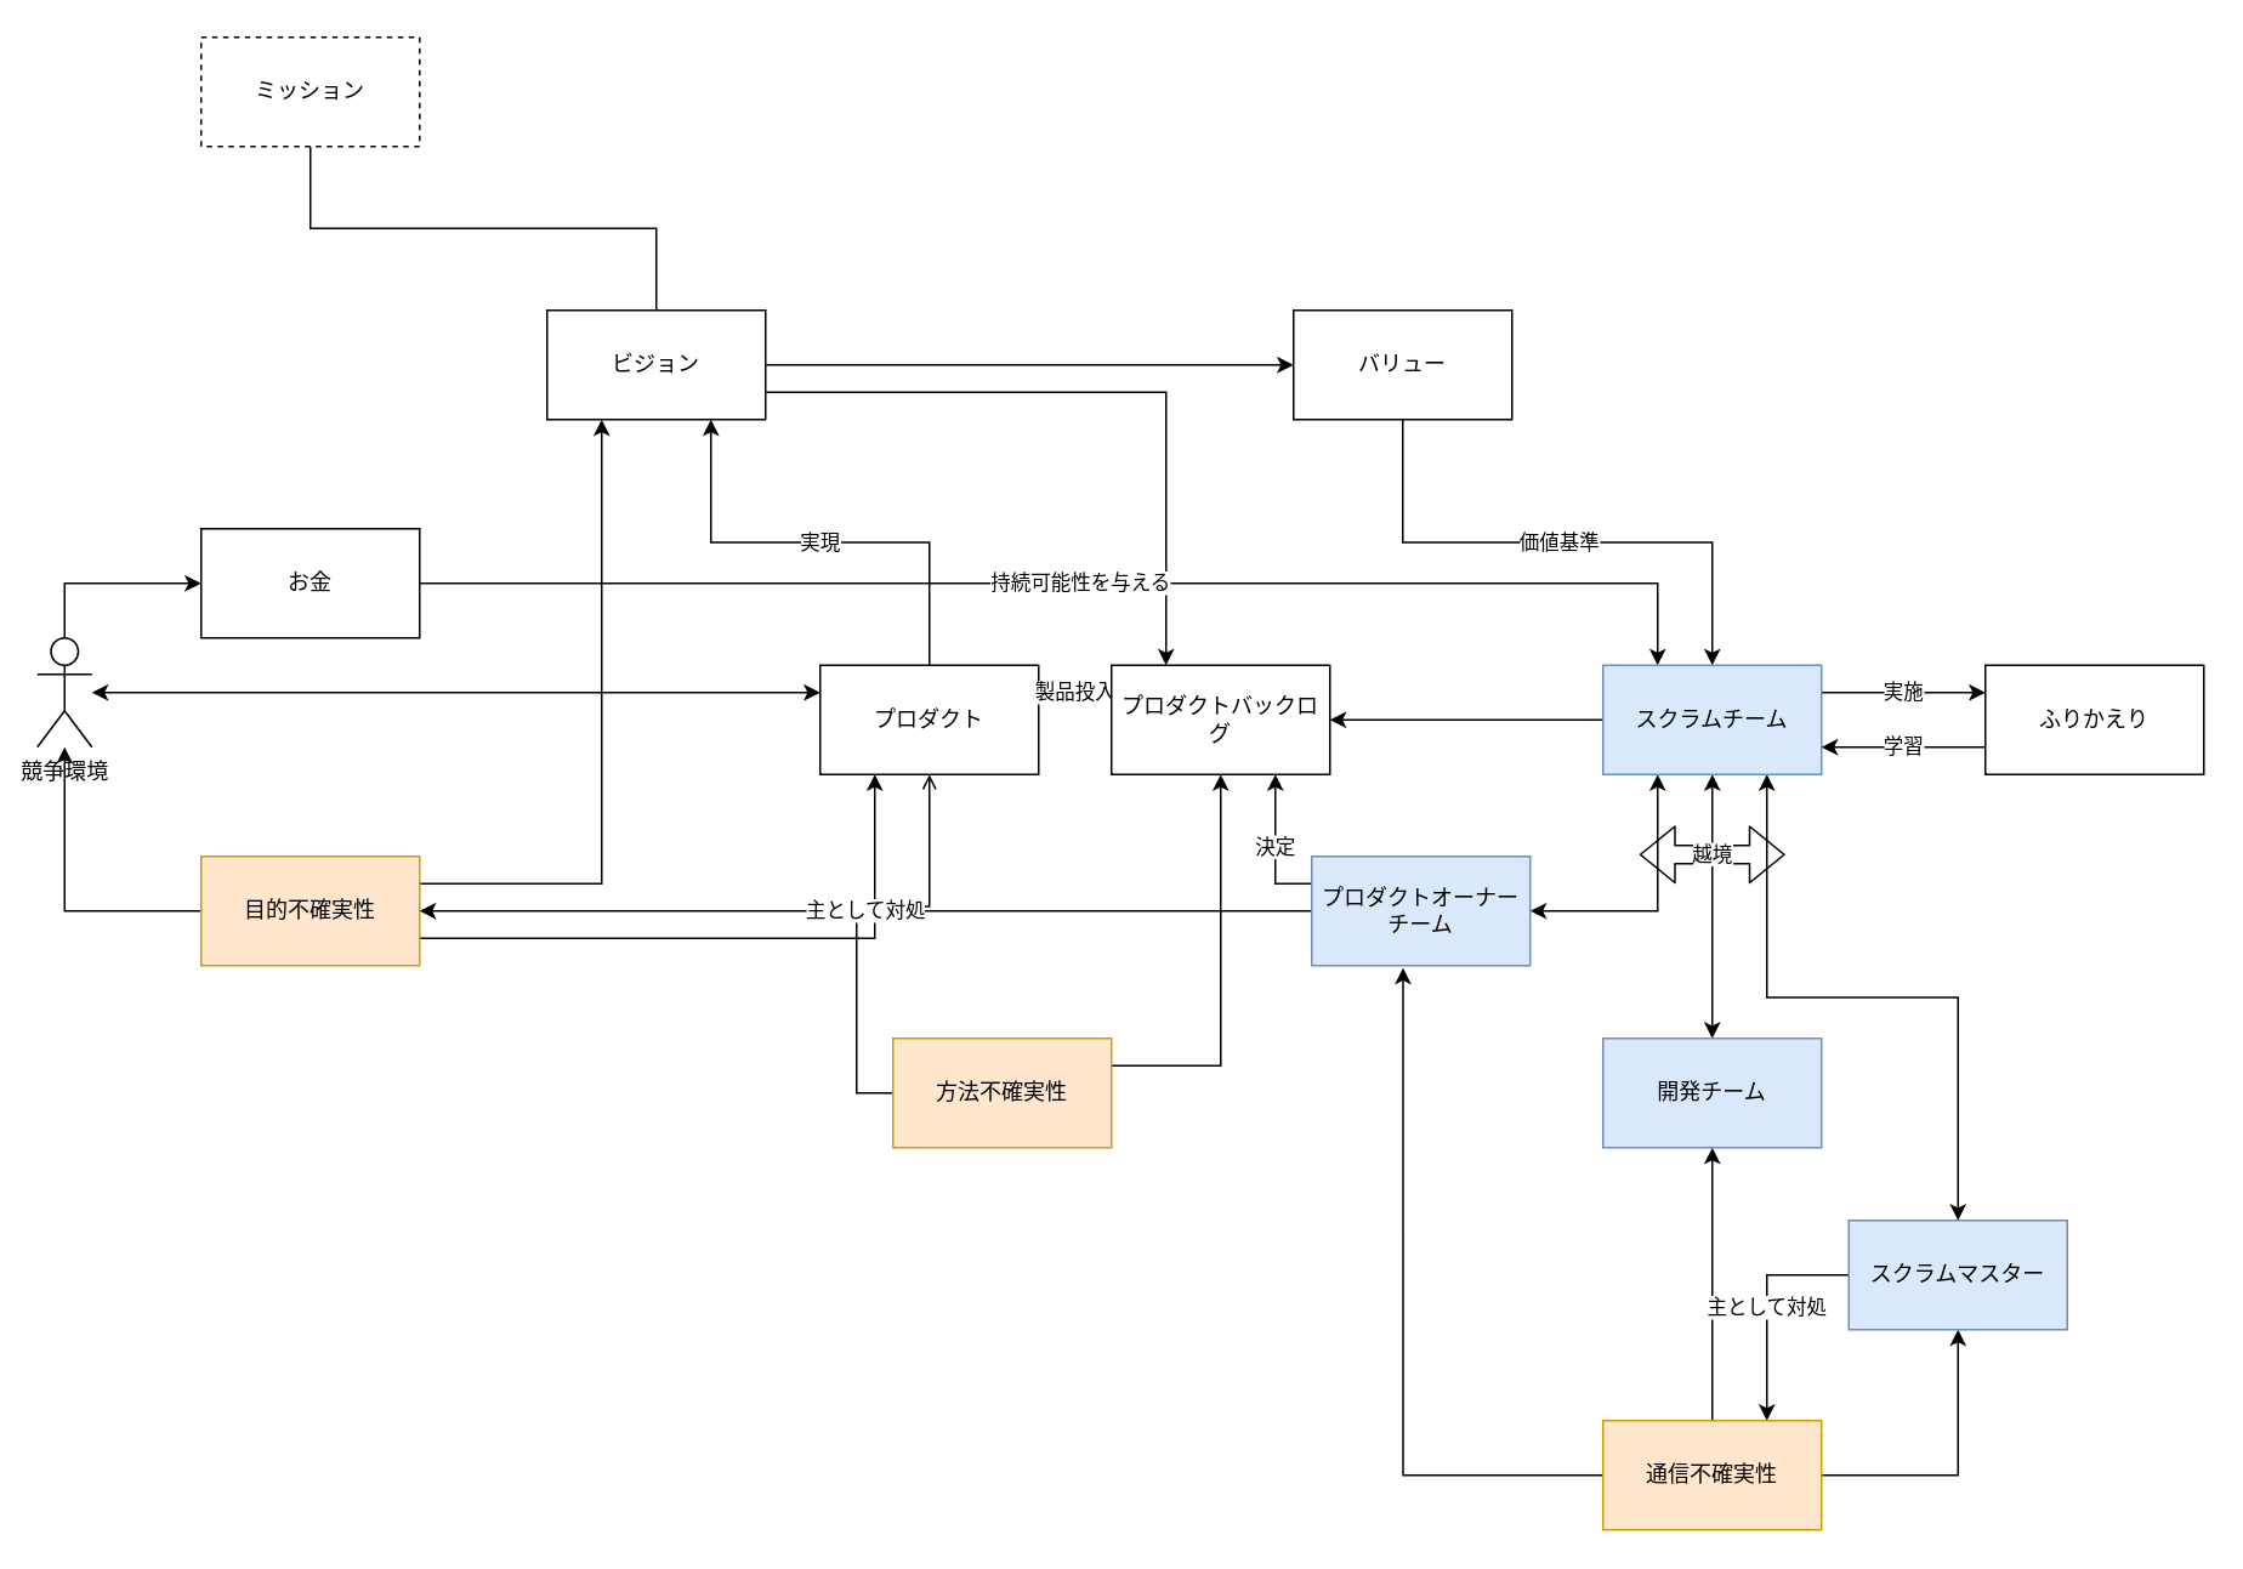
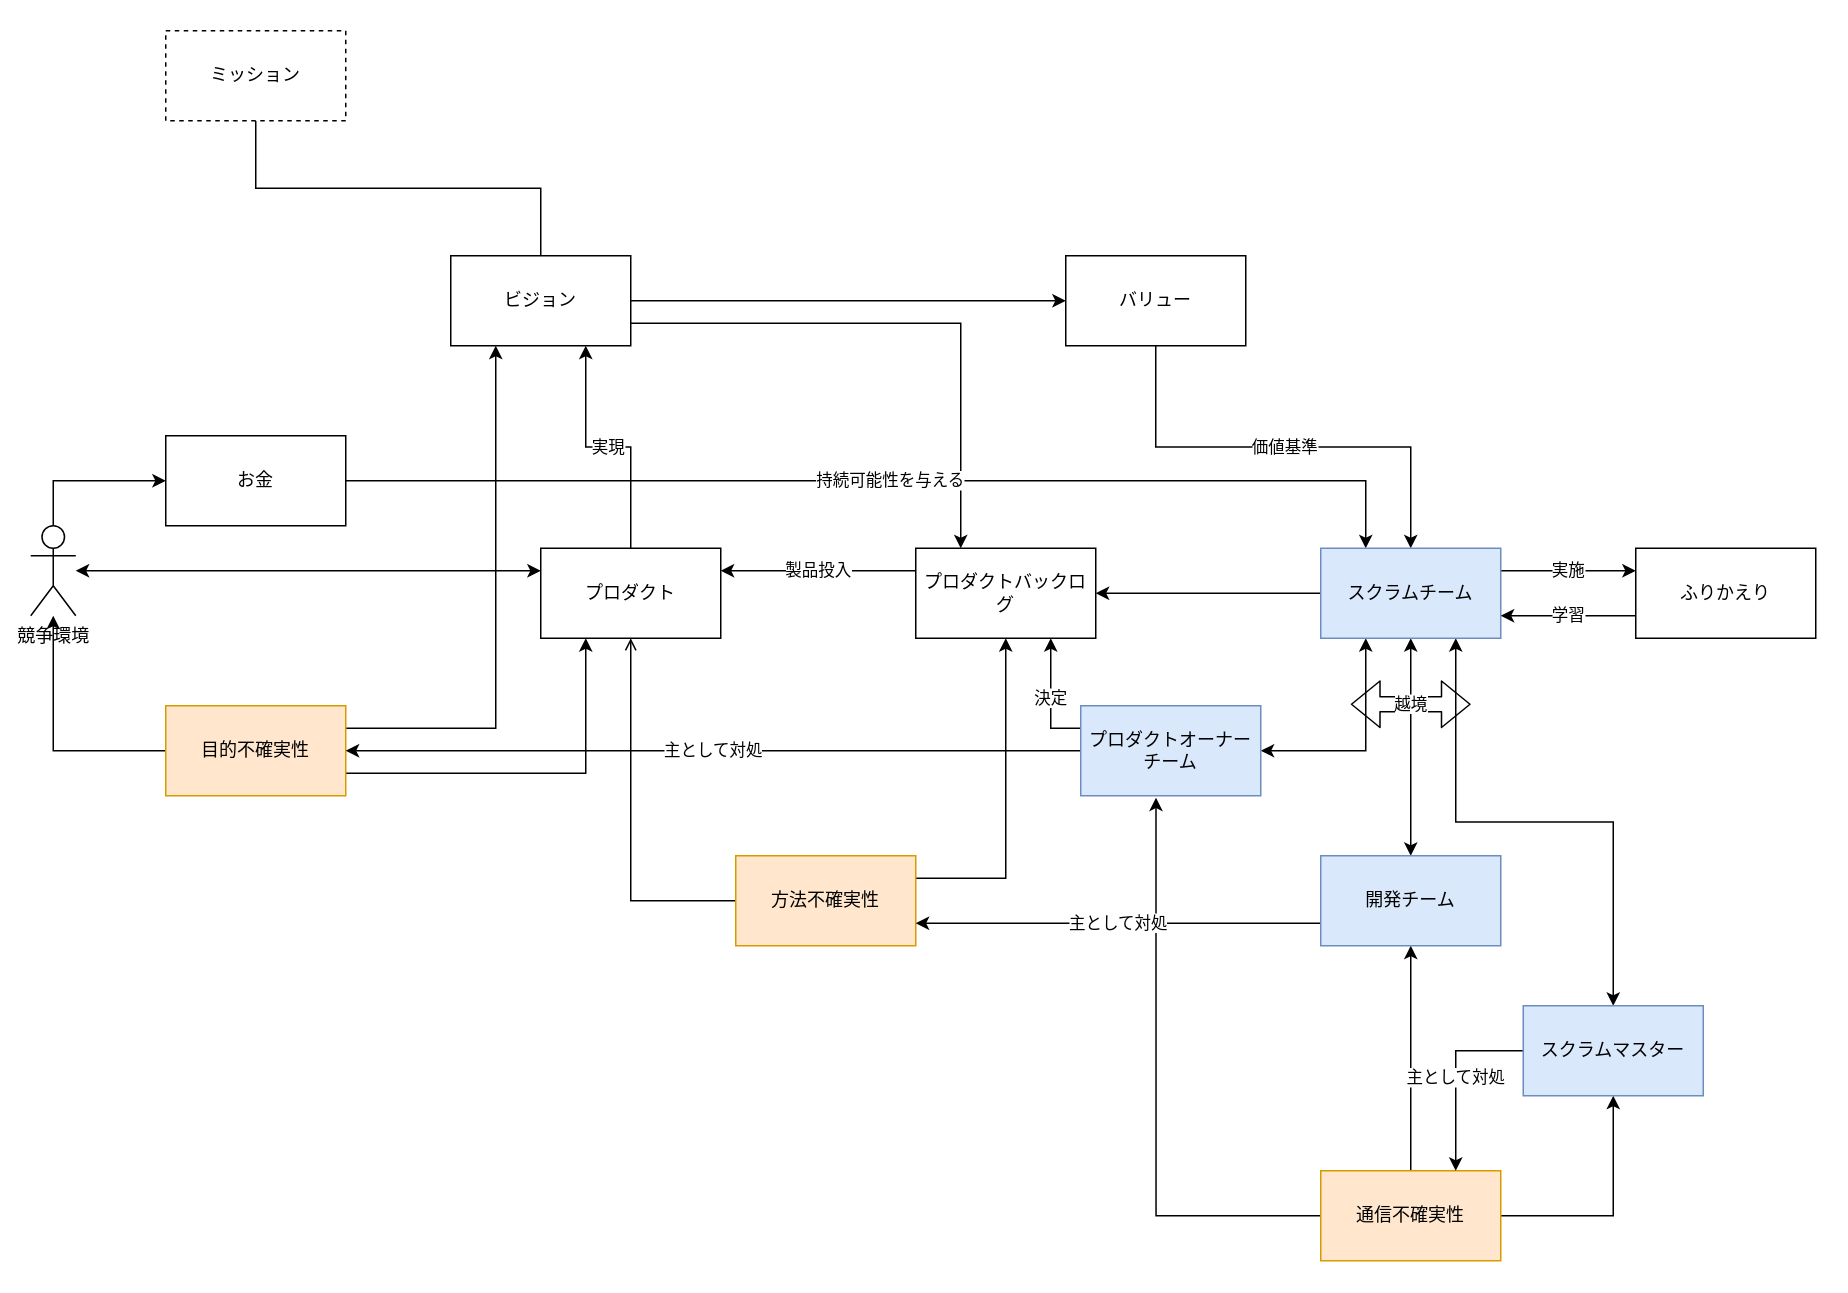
  <mxCell id="0" />
  <mxCell id="1" parent="0" />
  <mxCell id="2" style="edgeStyle=orthogonalEdgeStyle;rounded=0;orthogonalLoop=1;jettySize=auto;html=1;entryX=0;entryY=0.25;entryDx=0;entryDy=0;startArrow=classic;startFill=1;" edge="1" parent="1" source="4" target="13"><mxGeometry relative="1" as="geometry" /></mxCell>
  <mxCell id="3" style="edgeStyle=orthogonalEdgeStyle;rounded=0;orthogonalLoop=1;jettySize=auto;html=1;exitX=0.5;exitY=0;exitDx=0;exitDy=0;exitPerimeter=0;entryX=0;entryY=0.5;entryDx=0;entryDy=0;startArrow=none;startFill=0;" edge="1" parent="1" source="4" target="15"><mxGeometry relative="1" as="geometry" /></mxCell>
  <mxCell id="4" value="競争環境" style="shape=umlActor;verticalLabelPosition=bottom;verticalAlign=top;html=1;outlineConnect=0;" vertex="1" parent="1"><mxGeometry x="20" y="350" width="30" height="60" as="geometry" /></mxCell>
  <mxCell id="5" style="edgeStyle=orthogonalEdgeStyle;rounded=0;orthogonalLoop=1;jettySize=auto;html=1;exitX=0.5;exitY=1;exitDx=0;exitDy=0;endArrow=none;" edge="1" parent="1" source="6" target="9"><mxGeometry relative="1" as="geometry" /></mxCell>
  <mxCell id="6" value="ミッション" style="rounded=0;whiteSpace=wrap;html=1;dashed=1;" vertex="1" parent="1"><mxGeometry x="110" y="20" width="120" height="60" as="geometry" /></mxCell>
  <mxCell id="7" style="edgeStyle=orthogonalEdgeStyle;rounded=0;orthogonalLoop=1;jettySize=auto;html=1;exitX=1;exitY=0.5;exitDx=0;exitDy=0;entryX=0;entryY=0.5;entryDx=0;entryDy=0;" edge="1" parent="1" source="9" target="11"><mxGeometry relative="1" as="geometry" /></mxCell>
  <mxCell id="8" style="edgeStyle=orthogonalEdgeStyle;rounded=0;orthogonalLoop=1;jettySize=auto;html=1;exitX=1;exitY=0.75;exitDx=0;exitDy=0;entryX=0.25;entryY=0;entryDx=0;entryDy=0;startArrow=none;startFill=0;" edge="1" parent="1" source="9" target="28"><mxGeometry relative="1" as="geometry" /></mxCell>
  <mxCell id="9" value="ビジョン" style="rounded=0;whiteSpace=wrap;html=1;" vertex="1" parent="1"><mxGeometry x="300" y="170" width="120" height="60" as="geometry" /></mxCell>
  <mxCell id="10" value="価値基準" style="edgeStyle=orthogonalEdgeStyle;rounded=0;orthogonalLoop=1;jettySize=auto;html=1;exitX=0.5;exitY=1;exitDx=0;exitDy=0;entryX=0.5;entryY=0;entryDx=0;entryDy=0;" edge="1" parent="1" source="11" target="41"><mxGeometry relative="1" as="geometry" /></mxCell>
  <mxCell id="11" value="バリュー" style="rounded=0;whiteSpace=wrap;html=1;" vertex="1" parent="1"><mxGeometry x="710" y="170" width="120" height="60" as="geometry" /></mxCell>
  <mxCell id="12" value="実現" style="edgeStyle=orthogonalEdgeStyle;rounded=0;orthogonalLoop=1;jettySize=auto;html=1;exitX=0.5;exitY=0;exitDx=0;exitDy=0;entryX=0.75;entryY=1;entryDx=0;entryDy=0;" edge="1" parent="1" source="13" target="9"><mxGeometry relative="1" as="geometry" /></mxCell>
- <mxCell id="13" value="プロダクト" style="rounded=0;whiteSpace=wrap;html=1;" vertex="1" parent="1"><mxGeometry x="450" y="365" width="120" height="60" as="geometry" /></mxCell>
+ <mxCell id="13" value="プロダクト" style="rounded=0;whiteSpace=wrap;html=1;" vertex="1" parent="1"><mxGeometry x="360" y="365" width="120" height="60" as="geometry" /></mxCell>
  <mxCell id="14" value="持続可能性を与える" style="edgeStyle=orthogonalEdgeStyle;rounded=0;orthogonalLoop=1;jettySize=auto;html=1;exitX=1;exitY=0.5;exitDx=0;exitDy=0;startArrow=none;startFill=0;entryX=0.25;entryY=0;entryDx=0;entryDy=0;" edge="1" parent="1" source="15" target="41"><mxGeometry relative="1" as="geometry"><mxPoint x="870" y="320" as="targetPoint" /></mxGeometry></mxCell>
  <mxCell id="15" value="お金" style="rounded=0;whiteSpace=wrap;html=1;" vertex="1" parent="1"><mxGeometry x="110" y="290" width="120" height="60" as="geometry" /></mxCell>
  <mxCell id="16" style="edgeStyle=orthogonalEdgeStyle;rounded=0;orthogonalLoop=1;jettySize=auto;html=1;exitX=0;exitY=0.5;exitDx=0;exitDy=0;" edge="1" parent="1" source="19" target="4"><mxGeometry relative="1" as="geometry"><mxPoint x="60" y="380" as="targetPoint" /></mxGeometry></mxCell>
  <mxCell id="17" style="edgeStyle=orthogonalEdgeStyle;rounded=0;orthogonalLoop=1;jettySize=auto;html=1;exitX=1;exitY=0.25;exitDx=0;exitDy=0;entryX=0.25;entryY=1;entryDx=0;entryDy=0;" edge="1" parent="1" source="19" target="9"><mxGeometry relative="1" as="geometry" /></mxCell>
  <mxCell id="18" style="edgeStyle=orthogonalEdgeStyle;rounded=0;orthogonalLoop=1;jettySize=auto;html=1;exitX=1;exitY=0.75;exitDx=0;exitDy=0;entryX=0.25;entryY=1;entryDx=0;entryDy=0;" edge="1" parent="1" source="19" target="13"><mxGeometry relative="1" as="geometry" /></mxCell>
  <mxCell id="19" value="目的不確実性" style="rounded=0;whiteSpace=wrap;html=1;fillColor=#ffe6cc;strokeColor=#d79b00;" vertex="1" parent="1"><mxGeometry x="110" y="470" width="120" height="60" as="geometry" /></mxCell>
  <mxCell id="20" style="edgeStyle=orthogonalEdgeStyle;rounded=0;orthogonalLoop=1;jettySize=auto;html=1;exitX=0;exitY=0.5;exitDx=0;exitDy=0;entryX=0.5;entryY=1;entryDx=0;entryDy=0;endArrow=open;" edge="1" parent="1" source="22" target="13"><mxGeometry relative="1" as="geometry" /></mxCell>
  <mxCell id="21" style="edgeStyle=orthogonalEdgeStyle;rounded=0;orthogonalLoop=1;jettySize=auto;html=1;exitX=1;exitY=0.25;exitDx=0;exitDy=0;entryX=0.5;entryY=1;entryDx=0;entryDy=0;" edge="1" parent="1" source="22" target="28"><mxGeometry relative="1" as="geometry" /></mxCell>
  <mxCell id="22" value="方法不確実性" style="rounded=0;whiteSpace=wrap;html=1;fillColor=#ffe6cc;strokeColor=#d79b00;" vertex="1" parent="1"><mxGeometry x="490" y="570" width="120" height="60" as="geometry" /></mxCell>
  <mxCell id="23" style="edgeStyle=orthogonalEdgeStyle;rounded=0;orthogonalLoop=1;jettySize=auto;html=1;exitX=0;exitY=0.5;exitDx=0;exitDy=0;entryX=0.418;entryY=1.021;entryDx=0;entryDy=0;entryPerimeter=0;" edge="1" parent="1" source="26" target="32"><mxGeometry relative="1" as="geometry" /></mxCell>
  <mxCell id="24" style="edgeStyle=orthogonalEdgeStyle;rounded=0;orthogonalLoop=1;jettySize=auto;html=1;exitX=0.5;exitY=0;exitDx=0;exitDy=0;entryX=0.5;entryY=1;entryDx=0;entryDy=0;" edge="1" parent="1" source="26" target="35"><mxGeometry relative="1" as="geometry" /></mxCell>
  <mxCell id="25" style="edgeStyle=orthogonalEdgeStyle;rounded=0;orthogonalLoop=1;jettySize=auto;html=1;exitX=1;exitY=0.5;exitDx=0;exitDy=0;entryX=0.5;entryY=1;entryDx=0;entryDy=0;" edge="1" parent="1" source="26" target="38"><mxGeometry relative="1" as="geometry" /></mxCell>
  <mxCell id="26" value="通信不確実性" style="rounded=0;whiteSpace=wrap;html=1;fillColor=#ffe6cc;strokeColor=#d79b00;" vertex="1" parent="1"><mxGeometry x="880" y="780" width="120" height="60" as="geometry" /></mxCell>
  <mxCell id="27" value="製品投入" style="edgeStyle=orthogonalEdgeStyle;rounded=0;orthogonalLoop=1;jettySize=auto;html=1;exitX=0;exitY=0.25;exitDx=0;exitDy=0;entryX=1;entryY=0.25;entryDx=0;entryDy=0;" edge="1" parent="1" source="28" target="13"><mxGeometry relative="1" as="geometry" /></mxCell>
  <mxCell id="28" value="プロダクトバックログ" style="rounded=0;whiteSpace=wrap;html=1;" vertex="1" parent="1"><mxGeometry x="610" y="365" width="120" height="60" as="geometry" /></mxCell>
  <mxCell id="29" value="主として対処" style="edgeStyle=orthogonalEdgeStyle;rounded=0;orthogonalLoop=1;jettySize=auto;html=1;exitX=0;exitY=0.5;exitDx=0;exitDy=0;entryX=1;entryY=0.5;entryDx=0;entryDy=0;" edge="1" parent="1" source="32" target="19"><mxGeometry relative="1" as="geometry" /></mxCell>
  <mxCell id="30" style="edgeStyle=orthogonalEdgeStyle;rounded=0;orthogonalLoop=1;jettySize=auto;html=1;exitX=1;exitY=0.5;exitDx=0;exitDy=0;entryX=0.25;entryY=1;entryDx=0;entryDy=0;startArrow=classic;startFill=1;" edge="1" parent="1" source="32" target="41"><mxGeometry relative="1" as="geometry" /></mxCell>
  <mxCell id="31" value="決定" style="edgeStyle=orthogonalEdgeStyle;rounded=0;orthogonalLoop=1;jettySize=auto;html=1;exitX=0;exitY=0.25;exitDx=0;exitDy=0;entryX=0.75;entryY=1;entryDx=0;entryDy=0;" edge="1" parent="1" source="32" target="28"><mxGeometry relative="1" as="geometry" /></mxCell>
  <mxCell id="32" value="プロダクトオーナーチーム" style="rounded=0;whiteSpace=wrap;html=1;fillColor=#dae8fc;strokeColor=#6c8ebf;" vertex="1" parent="1"><mxGeometry x="720" y="470" width="120" height="60" as="geometry" /></mxCell>
+ <mxCell id="33" value="主として対処" style="edgeStyle=orthogonalEdgeStyle;rounded=0;orthogonalLoop=1;jettySize=auto;html=1;exitX=0;exitY=0.75;exitDx=0;exitDy=0;entryX=1;entryY=0.75;entryDx=0;entryDy=0;" edge="1" parent="1" source="35" target="22"><mxGeometry relative="1" as="geometry" /></mxCell>
  <mxCell id="34" style="edgeStyle=orthogonalEdgeStyle;rounded=0;orthogonalLoop=1;jettySize=auto;html=1;exitX=0.5;exitY=0;exitDx=0;exitDy=0;entryX=0.5;entryY=1;entryDx=0;entryDy=0;startArrow=classic;startFill=1;" edge="1" parent="1" source="35" target="41"><mxGeometry relative="1" as="geometry" /></mxCell>
  <mxCell id="35" value="開発チーム" style="rounded=0;whiteSpace=wrap;html=1;fillColor=#dae8fc;strokeColor=#6c8ebf;" vertex="1" parent="1"><mxGeometry x="880" y="570" width="120" height="60" as="geometry" /></mxCell>
  <mxCell id="36" value="主として対処" style="edgeStyle=orthogonalEdgeStyle;rounded=0;orthogonalLoop=1;jettySize=auto;html=1;exitX=0;exitY=0.5;exitDx=0;exitDy=0;entryX=0.75;entryY=0;entryDx=0;entryDy=0;" edge="1" parent="1" source="38" target="26"><mxGeometry relative="1" as="geometry" /></mxCell>
  <mxCell id="37" style="edgeStyle=orthogonalEdgeStyle;rounded=0;orthogonalLoop=1;jettySize=auto;html=1;exitX=0.5;exitY=0;exitDx=0;exitDy=0;entryX=0.75;entryY=1;entryDx=0;entryDy=0;startArrow=classic;startFill=1;" edge="1" parent="1" source="38" target="41"><mxGeometry relative="1" as="geometry" /></mxCell>
  <mxCell id="38" value="スクラムマスター" style="rounded=0;whiteSpace=wrap;html=1;fillColor=#dae8fc;strokeColor=#6c8ebf;" vertex="1" parent="1"><mxGeometry x="1015" y="670" width="120" height="60" as="geometry" /></mxCell>
  <mxCell id="39" style="edgeStyle=orthogonalEdgeStyle;rounded=0;orthogonalLoop=1;jettySize=auto;html=1;exitX=0;exitY=0.5;exitDx=0;exitDy=0;entryX=1;entryY=0.5;entryDx=0;entryDy=0;startArrow=none;startFill=0;" edge="1" parent="1" source="41" target="28"><mxGeometry relative="1" as="geometry" /></mxCell>
  <mxCell id="40" value="実施" style="edgeStyle=orthogonalEdgeStyle;rounded=0;orthogonalLoop=1;jettySize=auto;html=1;exitX=1;exitY=0.25;exitDx=0;exitDy=0;entryX=0;entryY=0.25;entryDx=0;entryDy=0;startArrow=none;startFill=0;" edge="1" parent="1" source="41" target="43"><mxGeometry relative="1" as="geometry" /></mxCell>
  <mxCell id="41" value="スクラムチーム" style="rounded=0;whiteSpace=wrap;html=1;fillColor=#dae8fc;strokeColor=#6c8ebf;" vertex="1" parent="1"><mxGeometry x="880" y="365" width="120" height="60" as="geometry" /></mxCell>
  <mxCell id="42" value="学習" style="edgeStyle=orthogonalEdgeStyle;rounded=0;orthogonalLoop=1;jettySize=auto;html=1;exitX=0;exitY=0.75;exitDx=0;exitDy=0;entryX=1;entryY=0.75;entryDx=0;entryDy=0;startArrow=none;startFill=0;" edge="1" parent="1" source="43" target="41"><mxGeometry relative="1" as="geometry" /></mxCell>
  <mxCell id="43" value="ふりかえり" style="rounded=0;whiteSpace=wrap;html=1;" vertex="1" parent="1"><mxGeometry x="1090" y="365" width="120" height="60" as="geometry" /></mxCell>
  <mxCell id="44" value="越境" style="shape=flexArrow;endArrow=classic;startArrow=classic;html=1;" edge="1" parent="1"><mxGeometry width="50" height="50" relative="1" as="geometry"><mxPoint x="900" y="469" as="sourcePoint" /><mxPoint x="980" y="469" as="targetPoint" /></mxGeometry></mxCell>
